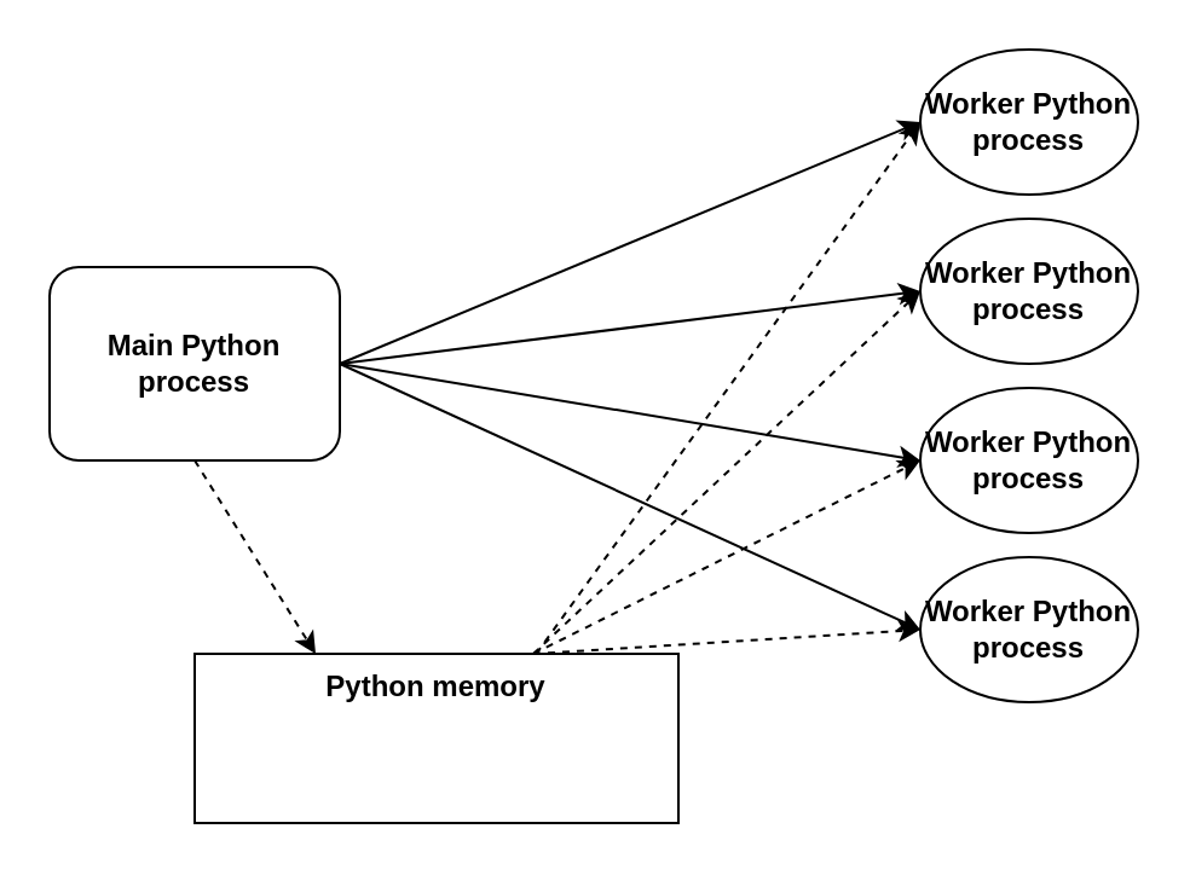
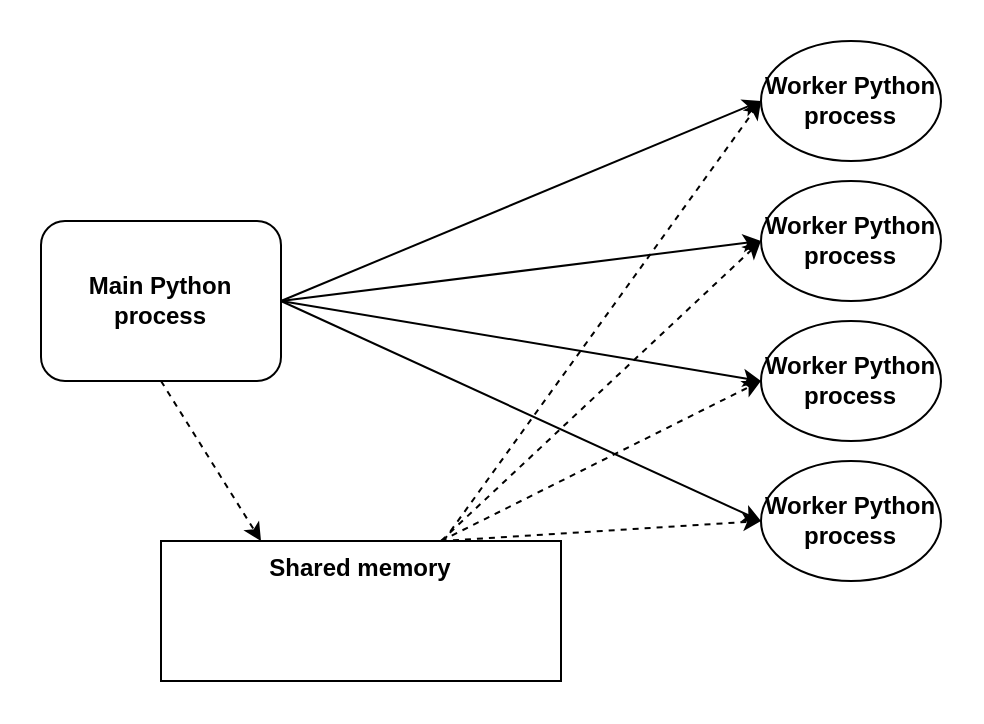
  <mxCell id="0" />
  <mxCell id="1" parent="0" />
  <mxCell id="2" value="&lt;div&gt;&lt;b&gt;Main Python process&lt;/b&gt;&lt;/div&gt;" style="whiteSpace=wrap;html=1;rounded=1;" vertex="1" parent="1"><mxGeometry x="20" y="110" width="120" height="80" as="geometry" /></mxCell>
  <mxCell id="3" value="&lt;b&gt;Worker Python process&lt;/b&gt;" style="ellipse;whiteSpace=wrap;html=1;" vertex="1" parent="1"><mxGeometry x="380" y="20" width="90" height="60" as="geometry" /></mxCell>
  <mxCell id="4" value="&lt;b&gt;Worker Python process&lt;/b&gt;" style="ellipse;whiteSpace=wrap;html=1;" vertex="1" parent="1"><mxGeometry x="380" y="90" width="90" height="60" as="geometry" /></mxCell>
  <mxCell id="5" value="&lt;b&gt;Worker Python process&lt;/b&gt;" style="ellipse;whiteSpace=wrap;html=1;" vertex="1" parent="1"><mxGeometry x="380" y="160" width="90" height="60" as="geometry" /></mxCell>
  <mxCell id="6" value="&lt;b&gt;Worker Python process&lt;/b&gt;" style="ellipse;whiteSpace=wrap;html=1;" vertex="1" parent="1"><mxGeometry x="380" y="230" width="90" height="60" as="geometry" /></mxCell>
  <mxCell id="7" value="" style="endArrow=classic;html=1;rounded=0;exitX=1;exitY=0.5;exitDx=0;exitDy=0;entryX=0;entryY=0.5;entryDx=0;entryDy=0;" edge="1" parent="1" source="2" target="3"><mxGeometry width="50" height="50" relative="1" as="geometry"><mxPoint x="380" y="450" as="sourcePoint" /><mxPoint x="430" y="400" as="targetPoint" /></mxGeometry></mxCell>
  <mxCell id="8" value="" style="endArrow=classic;html=1;rounded=0;exitX=1;exitY=0.5;exitDx=0;exitDy=0;entryX=0;entryY=0.5;entryDx=0;entryDy=0;" edge="1" parent="1" source="2" target="5"><mxGeometry width="50" height="50" relative="1" as="geometry"><mxPoint x="380" y="450" as="sourcePoint" /><mxPoint x="430" y="400" as="targetPoint" /></mxGeometry></mxCell>
  <mxCell id="9" value="" style="endArrow=classic;html=1;rounded=0;exitX=1;exitY=0.5;exitDx=0;exitDy=0;entryX=0;entryY=0.5;entryDx=0;entryDy=0;" edge="1" parent="1" source="2" target="4"><mxGeometry width="50" height="50" relative="1" as="geometry"><mxPoint x="380" y="450" as="sourcePoint" /><mxPoint x="430" y="400" as="targetPoint" /></mxGeometry></mxCell>
  <mxCell id="10" value="" style="endArrow=classic;html=1;rounded=0;exitX=1;exitY=0.5;exitDx=0;exitDy=0;entryX=0;entryY=0.5;entryDx=0;entryDy=0;" edge="1" parent="1" source="2" target="6"><mxGeometry width="50" height="50" relative="1" as="geometry"><mxPoint x="380" y="450" as="sourcePoint" /><mxPoint x="430" y="400" as="targetPoint" /></mxGeometry></mxCell>
- <mxCell id="11" value="&lt;div&gt;&lt;b&gt;Python memory&lt;br&gt;&lt;/b&gt;&lt;/div&gt;&lt;div&gt;&lt;b&gt;&lt;br&gt;&lt;/b&gt;&lt;/div&gt;&lt;div&gt;&lt;b&gt;&lt;br&gt;&lt;/b&gt;&lt;/div&gt;&lt;div&gt;&lt;b&gt;&lt;br&gt;&lt;/b&gt;&lt;/div&gt;" style="rounded=0;whiteSpace=wrap;html=1;" vertex="1" parent="1"><mxGeometry x="80" y="270" width="200" height="70" as="geometry" /></mxCell>
+ <mxCell id="11" value="&lt;div&gt;&lt;b&gt;Shared memory&lt;br&gt;&lt;/b&gt;&lt;/div&gt;&lt;div&gt;&lt;b&gt;&lt;br&gt;&lt;/b&gt;&lt;/div&gt;&lt;div&gt;&lt;b&gt;&lt;br&gt;&lt;/b&gt;&lt;/div&gt;&lt;div&gt;&lt;b&gt;&lt;br&gt;&lt;/b&gt;&lt;/div&gt;" style="rounded=0;whiteSpace=wrap;html=1;" vertex="1" parent="1"><mxGeometry x="80" y="270" width="200" height="70" as="geometry" /></mxCell>
  <mxCell id="12" value="" style="endArrow=classic;html=1;rounded=0;exitX=0.5;exitY=1;exitDx=0;exitDy=0;entryX=0.25;entryY=0;entryDx=0;entryDy=0;dashed=1;" edge="1" parent="1" source="2" target="11"><mxGeometry width="50" height="50" relative="1" as="geometry"><mxPoint x="380" y="450" as="sourcePoint" /><mxPoint x="120" y="260" as="targetPoint" /></mxGeometry></mxCell>
  <mxCell id="13" value="" style="endArrow=classic;html=1;rounded=0;dashed=1;exitX=0.706;exitY=0;exitDx=0;exitDy=0;exitPerimeter=0;entryX=0;entryY=0.5;entryDx=0;entryDy=0;" edge="1" parent="1" source="11" target="3"><mxGeometry width="50" height="50" relative="1" as="geometry"><mxPoint x="380" y="450" as="sourcePoint" /><mxPoint x="430" y="400" as="targetPoint" /></mxGeometry></mxCell>
  <mxCell id="14" value="" style="endArrow=classic;html=1;rounded=0;dashed=1;entryX=0;entryY=0.5;entryDx=0;entryDy=0;" edge="1" parent="1" target="4"><mxGeometry width="50" height="50" relative="1" as="geometry"><mxPoint x="220" y="270" as="sourcePoint" /><mxPoint x="430" y="400" as="targetPoint" /></mxGeometry></mxCell>
  <mxCell id="15" value="" style="endArrow=classic;html=1;rounded=0;dashed=1;entryX=0;entryY=0.5;entryDx=0;entryDy=0;" edge="1" parent="1" target="5"><mxGeometry width="50" height="50" relative="1" as="geometry"><mxPoint x="220" y="270" as="sourcePoint" /><mxPoint x="430" y="400" as="targetPoint" /></mxGeometry></mxCell>
  <mxCell id="16" value="" style="endArrow=classic;html=1;rounded=0;dashed=1;entryX=0;entryY=0.5;entryDx=0;entryDy=0;" edge="1" parent="1" target="6"><mxGeometry width="50" height="50" relative="1" as="geometry"><mxPoint x="220" y="270" as="sourcePoint" /><mxPoint x="430" y="400" as="targetPoint" /></mxGeometry></mxCell>
